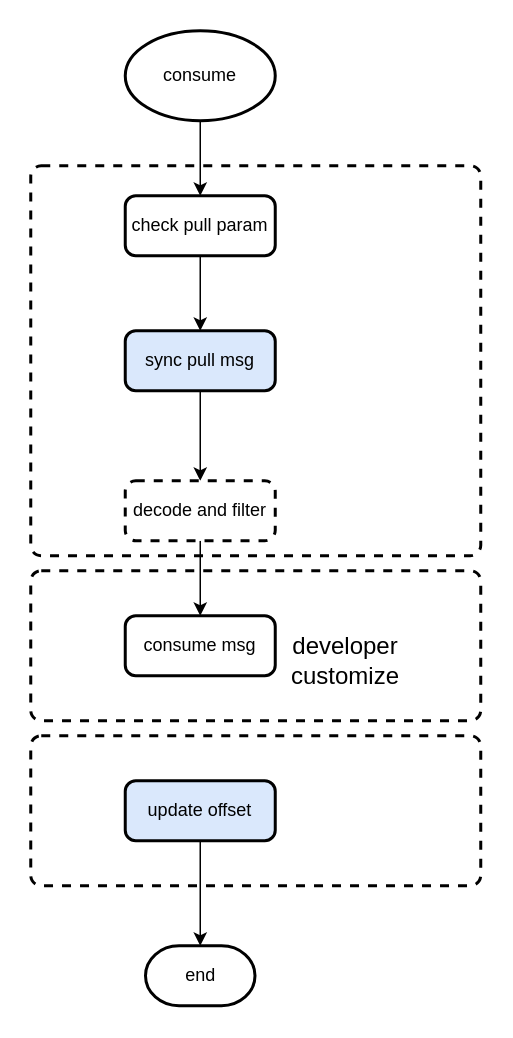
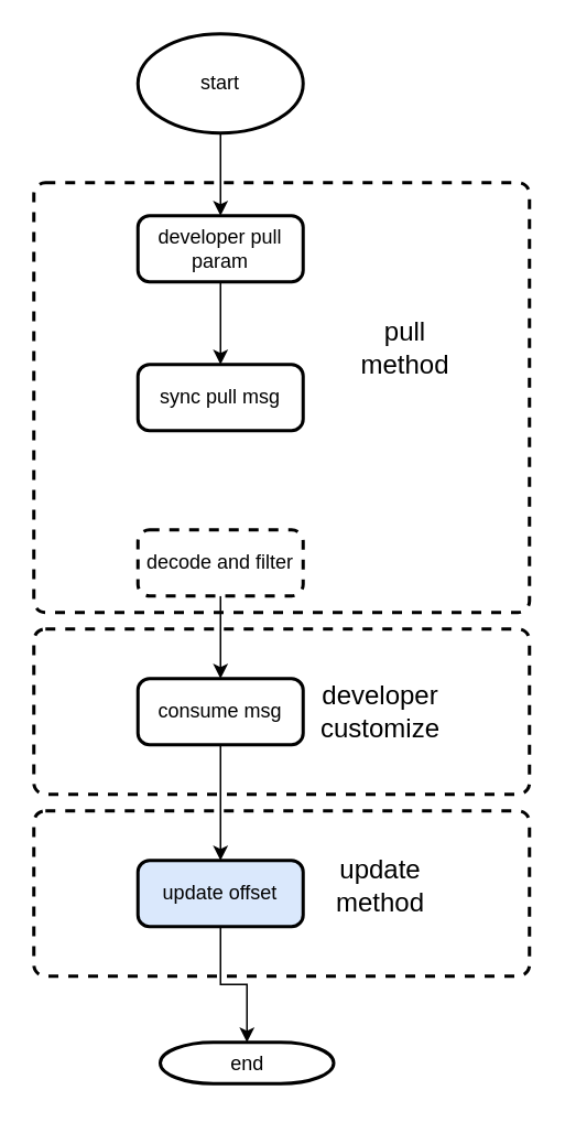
  <mxCell id="0" />
  <mxCell id="1" parent="0" />
  <mxCell id="2" value="" style="rounded=1;whiteSpace=wrap;html=1;absoluteArcSize=1;arcSize=14;strokeWidth=2;dashed=1;" vertex="1" parent="1"><mxGeometry x="20" y="490" width="300" height="100" as="geometry" /></mxCell>
  <mxCell id="3" value="" style="rounded=1;whiteSpace=wrap;html=1;absoluteArcSize=1;arcSize=14;strokeWidth=2;dashed=1;" vertex="1" parent="1"><mxGeometry x="20" y="380" width="300" height="100" as="geometry" /></mxCell>
  <mxCell id="4" value="" style="rounded=1;whiteSpace=wrap;html=1;absoluteArcSize=1;arcSize=14;strokeWidth=2;dashed=1;" vertex="1" parent="1"><mxGeometry x="20" y="110" width="300" height="260" as="geometry" /></mxCell>
  <mxCell id="5" style="edgeStyle=orthogonalEdgeStyle;rounded=0;orthogonalLoop=1;jettySize=auto;html=1;entryX=0.5;entryY=0;entryDx=0;entryDy=0;" edge="1" parent="1" source="6" target="8"><mxGeometry relative="1" as="geometry" /></mxCell>
- <mxCell id="6" value="consume" style="strokeWidth=2;html=1;shape=mxgraph.flowchart.start_1;whiteSpace=wrap;" vertex="1" parent="1"><mxGeometry x="83" y="20" width="100" height="60" as="geometry" /></mxCell>
+ <mxCell id="6" value="start" style="strokeWidth=2;html=1;shape=mxgraph.flowchart.start_1;whiteSpace=wrap;" vertex="1" parent="1"><mxGeometry x="83" y="20" width="100" height="60" as="geometry" /></mxCell>
  <mxCell id="7" style="edgeStyle=orthogonalEdgeStyle;rounded=0;orthogonalLoop=1;jettySize=auto;html=1;" edge="1" parent="1" source="8" target="10"><mxGeometry relative="1" as="geometry" /></mxCell>
- <mxCell id="8" value="check pull param" style="rounded=1;whiteSpace=wrap;html=1;absoluteArcSize=1;arcSize=14;strokeWidth=2;" vertex="1" parent="1"><mxGeometry x="83" y="130" width="100" height="40" as="geometry" /></mxCell>
- <mxCell id="9" style="edgeStyle=orthogonalEdgeStyle;rounded=0;orthogonalLoop=1;jettySize=auto;html=1;entryX=0.5;entryY=0;entryDx=0;entryDy=0;" edge="1" parent="1" source="10" target="12"><mxGeometry relative="1" as="geometry" /></mxCell>
- <mxCell id="10" value="sync pull msg" style="rounded=1;whiteSpace=wrap;html=1;absoluteArcSize=1;arcSize=14;strokeWidth=2;fillColor=#dae8fc;" vertex="1" parent="1"><mxGeometry x="83" y="220" width="100" height="40" as="geometry" /></mxCell>
+ <mxCell id="8" value="developer pull param" style="rounded=1;whiteSpace=wrap;html=1;absoluteArcSize=1;arcSize=14;strokeWidth=2;" vertex="1" parent="1"><mxGeometry x="83" y="130" width="100" height="40" as="geometry" /></mxCell>
+ <mxCell id="10" value="sync pull msg" style="rounded=1;whiteSpace=wrap;html=1;absoluteArcSize=1;arcSize=14;strokeWidth=2;" vertex="1" parent="1"><mxGeometry x="83" y="220" width="100" height="40" as="geometry" /></mxCell>
  <mxCell id="11" value="" style="edgeStyle=orthogonalEdgeStyle;rounded=0;orthogonalLoop=1;jettySize=auto;html=1;" edge="1" parent="1" source="12" target="14"><mxGeometry relative="1" as="geometry" /></mxCell>
  <mxCell id="12" value="decode and filter" style="rounded=1;whiteSpace=wrap;html=1;absoluteArcSize=1;arcSize=14;strokeWidth=2;dashed=1;" vertex="1" parent="1"><mxGeometry x="83" y="320" width="100" height="40" as="geometry" /></mxCell>
+ <mxCell id="13" value="" style="edgeStyle=orthogonalEdgeStyle;rounded=0;orthogonalLoop=1;jettySize=auto;html=1;" edge="1" parent="1" source="14" target="16"><mxGeometry relative="1" as="geometry" /></mxCell>
  <mxCell id="14" value="consume msg" style="rounded=1;whiteSpace=wrap;html=1;absoluteArcSize=1;arcSize=14;strokeWidth=2;" vertex="1" parent="1"><mxGeometry x="83" y="410" width="100" height="40" as="geometry" /></mxCell>
  <mxCell id="15" value="" style="edgeStyle=orthogonalEdgeStyle;rounded=0;orthogonalLoop=1;jettySize=auto;html=1;" edge="1" parent="1" source="16" target="17"><mxGeometry relative="1" as="geometry" /></mxCell>
  <mxCell id="16" value="update offset" style="rounded=1;whiteSpace=wrap;html=1;absoluteArcSize=1;arcSize=14;strokeWidth=2;fillColor=#dae8fc;" vertex="1" parent="1"><mxGeometry x="83" y="520" width="100" height="40" as="geometry" /></mxCell>
- <mxCell id="17" value="end" style="strokeWidth=2;html=1;shape=mxgraph.flowchart.terminator;whiteSpace=wrap;" vertex="1" parent="1"><mxGeometry x="96.5" y="630" width="73" height="40" as="geometry" /></mxCell>
- <mxCell id="19" value="developer customize" style="text;html=1;align=center;verticalAlign=middle;whiteSpace=wrap;rounded=0;fontSize=16;" vertex="1" parent="1"><mxGeometry x="200" y="425" width="60" height="30" as="geometry" /></mxCell>
+ <mxCell id="17" value="end" style="strokeWidth=2;html=1;shape=mxgraph.flowchart.terminator;whiteSpace=wrap;" vertex="1" parent="1"><mxGeometry x="96.5" y="630" width="105" height="25" as="geometry" /></mxCell>
+ <mxCell id="18" value="pull method" style="text;html=1;align=center;verticalAlign=middle;whiteSpace=wrap;rounded=0;fontSize=16;" vertex="1" parent="1"><mxGeometry x="210" y="190" width="70" height="40" as="geometry" /></mxCell>
+ <mxCell id="19" value="developer customize" style="text;html=1;align=center;verticalAlign=middle;whiteSpace=wrap;rounded=0;fontSize=16;" vertex="1" parent="1"><mxGeometry x="200" y="415" width="60" height="30" as="geometry" /></mxCell>
+ <mxCell id="20" value="&lt;font style=&quot;font-size: 16px;&quot;&gt;update method&lt;/font&gt;" style="text;html=1;align=center;verticalAlign=middle;whiteSpace=wrap;rounded=0;" vertex="1" parent="1"><mxGeometry x="200" y="520" width="60" height="30" as="geometry" /></mxCell>
